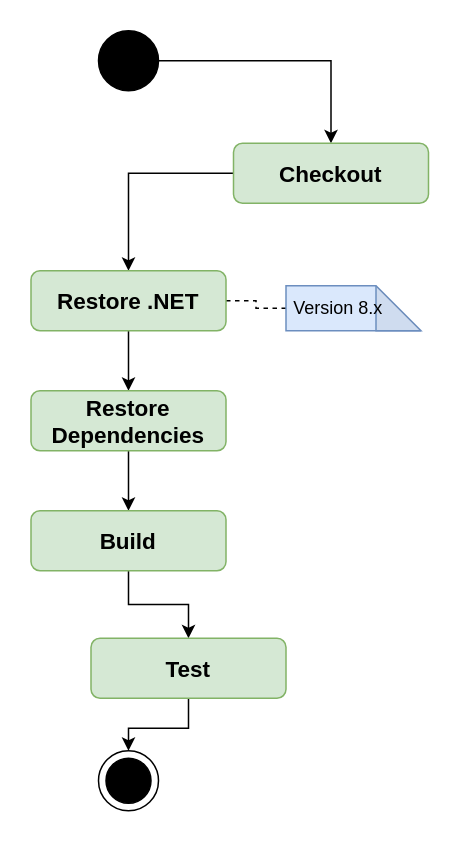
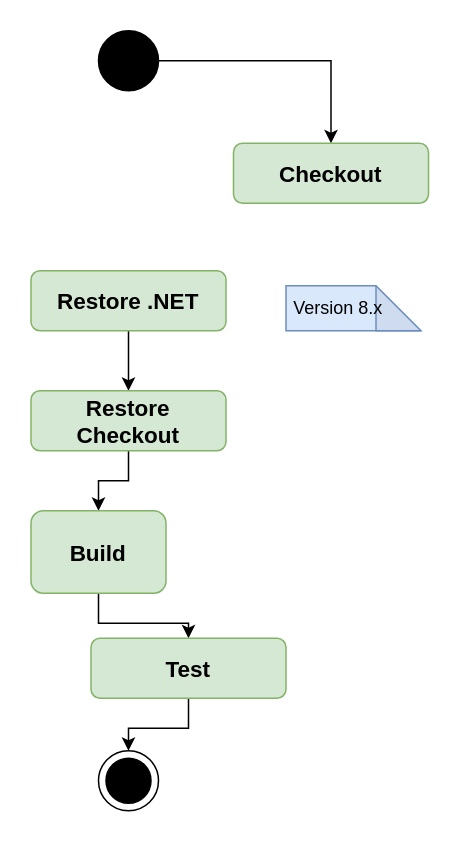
  <mxCell id="0" />
  <mxCell id="1" parent="0" />
  <mxCell id="2" style="edgeStyle=orthogonalEdgeStyle;rounded=0;orthogonalLoop=1;jettySize=auto;html=1;entryX=0.5;entryY=0;entryDx=0;entryDy=0;" parent="1" source="3" target="5" edge="1"><mxGeometry relative="1" as="geometry" /></mxCell>
  <mxCell id="3" value="" style="ellipse;whiteSpace=wrap;html=1;aspect=fixed;fillColor=#000000;" parent="1" vertex="1"><mxGeometry x="65" y="20" width="40" height="40" as="geometry" /></mxCell>
- <mxCell id="4" style="edgeStyle=orthogonalEdgeStyle;rounded=0;orthogonalLoop=1;jettySize=auto;html=1;entryX=0.5;entryY=0;entryDx=0;entryDy=0;" parent="1" source="5" target="8" edge="1"><mxGeometry relative="1" as="geometry" /></mxCell>
  <mxCell id="5" value="&lt;b&gt;&lt;font style=&quot;font-size: 15px;&quot;&gt;Checkout&lt;/font&gt;&lt;/b&gt;" style="rounded=1;whiteSpace=wrap;html=1;fillColor=#d5e8d4;strokeColor=#82b366;" parent="1" vertex="1"><mxGeometry x="155" y="95" width="130" height="40" as="geometry" /></mxCell>
  <mxCell id="6" style="edgeStyle=orthogonalEdgeStyle;rounded=0;orthogonalLoop=1;jettySize=auto;html=1;entryX=0.5;entryY=0;entryDx=0;entryDy=0;" parent="1" source="8" target="10" edge="1"><mxGeometry relative="1" as="geometry" /></mxCell>
- <mxCell id="7" style="edgeStyle=orthogonalEdgeStyle;rounded=0;orthogonalLoop=1;jettySize=auto;html=1;endArrow=none;endFill=0;dashed=1;" parent="1" source="8" target="17" edge="1"><mxGeometry relative="1" as="geometry" /></mxCell>
  <mxCell id="8" value="&lt;b&gt;&lt;font style=&quot;font-size: 15px;&quot;&gt;Restore .NET&lt;/font&gt;&lt;/b&gt;" style="rounded=1;whiteSpace=wrap;html=1;fillColor=#d5e8d4;strokeColor=#82b366;" parent="1" vertex="1"><mxGeometry x="20" y="180" width="130" height="40" as="geometry" /></mxCell>
  <mxCell id="9" style="edgeStyle=orthogonalEdgeStyle;rounded=0;orthogonalLoop=1;jettySize=auto;html=1;entryX=0.5;entryY=0;entryDx=0;entryDy=0;" parent="1" source="10" target="12" edge="1"><mxGeometry relative="1" as="geometry" /></mxCell>
- <mxCell id="10" value="&lt;b&gt;&lt;font style=&quot;font-size: 15px;&quot;&gt;Restore Dependencies&lt;/font&gt;&lt;/b&gt;" style="rounded=1;whiteSpace=wrap;html=1;fillColor=#d5e8d4;strokeColor=#82b366;" parent="1" vertex="1"><mxGeometry x="20" y="260" width="130" height="40" as="geometry" /></mxCell>
+ <mxCell id="10" value="&lt;b&gt;&lt;font style=&quot;font-size: 15px;&quot;&gt;Restore Checkout&lt;/font&gt;&lt;/b&gt;" style="rounded=1;whiteSpace=wrap;html=1;fillColor=#d5e8d4;strokeColor=#82b366;" parent="1" vertex="1"><mxGeometry x="20" y="260" width="130" height="40" as="geometry" /></mxCell>
  <mxCell id="11" style="edgeStyle=orthogonalEdgeStyle;rounded=0;orthogonalLoop=1;jettySize=auto;html=1;" parent="1" source="12" target="14" edge="1"><mxGeometry relative="1" as="geometry" /></mxCell>
- <mxCell id="12" value="&lt;b&gt;&lt;font style=&quot;font-size: 15px;&quot;&gt;Build&lt;/font&gt;&lt;/b&gt;" style="rounded=1;whiteSpace=wrap;html=1;fillColor=#d5e8d4;strokeColor=#82b366;" parent="1" vertex="1"><mxGeometry x="20" y="340" width="130" height="40" as="geometry" /></mxCell>
+ <mxCell id="12" value="&lt;b&gt;&lt;font style=&quot;font-size: 15px;&quot;&gt;Build&lt;/font&gt;&lt;/b&gt;" style="rounded=1;whiteSpace=wrap;html=1;fillColor=#d5e8d4;strokeColor=#82b366;" parent="1" vertex="1"><mxGeometry x="20" y="340" width="90" height="55" as="geometry" /></mxCell>
  <mxCell id="13" style="edgeStyle=orthogonalEdgeStyle;rounded=0;orthogonalLoop=1;jettySize=auto;html=1;" parent="1" source="14" target="15" edge="1"><mxGeometry relative="1" as="geometry"><mxPoint x="79" y="500" as="targetPoint" /></mxGeometry></mxCell>
  <mxCell id="14" value="&lt;b&gt;&lt;font style=&quot;font-size: 15px;&quot;&gt;Test&lt;/font&gt;&lt;/b&gt;" style="rounded=1;whiteSpace=wrap;html=1;fillColor=#d5e8d4;strokeColor=#82b366;" parent="1" vertex="1"><mxGeometry x="60" y="425" width="130" height="40" as="geometry" /></mxCell>
  <mxCell id="15" value="" style="ellipse;whiteSpace=wrap;html=1;aspect=fixed;" parent="1" vertex="1"><mxGeometry x="65" y="500" width="40" height="40" as="geometry" /></mxCell>
  <mxCell id="16" value="" style="ellipse;whiteSpace=wrap;html=1;aspect=fixed;fillColor=#000000;" parent="1" vertex="1"><mxGeometry x="70" y="505" width="30" height="30" as="geometry" /></mxCell>
  <mxCell id="17" value="&amp;nbsp;Version 8.x" style="shape=note;whiteSpace=wrap;html=1;backgroundOutline=1;darkOpacity=0.05;fillColor=#dae8fc;strokeColor=#6c8ebf;align=left;" parent="1" vertex="1"><mxGeometry x="190" y="190" width="90" height="30" as="geometry" /></mxCell>
